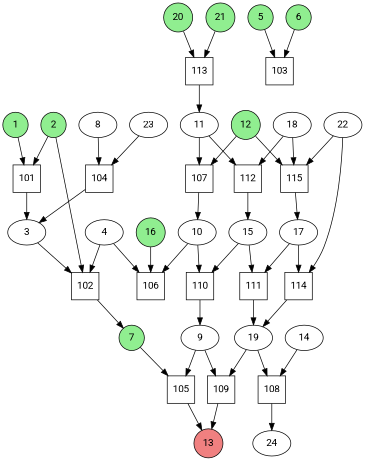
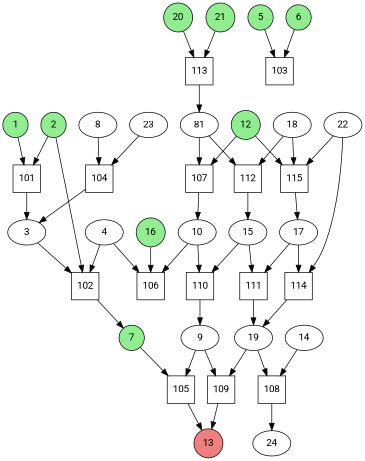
  digraph {
    fontname=Roboto
    node [fillcolor=white fontname=Roboto shape=square style=filled]
    edge [color=black fontname=Roboto]
    n1 [label=101]
    n2 [label=3 shape=ellipse]
    n3 [label=102]
    n4 [fillcolor=lightgreen label=1 shape=circle]
    n5 [fillcolor=lightgreen label=2 shape=circle]
    n6 [fillcolor=lightgreen label=7 shape=circle]
    n7 [label=105]
    n8 [label=4 shape=ellipse]
    n9 [label=106]
    n10 [fillcolor=lightcoral label=13 shape=circle]
    n11 [label=103]
    n12 [fillcolor=lightgreen label=5 shape=circle]
    n13 [fillcolor=lightgreen label=6 shape=circle]
    n14 [label=104]
    n15 [label=8 shape=ellipse]
    n16 [label=23 shape=ellipse]
    n17 [label=9 shape=ellipse]
    n18 [label=109]
    n19 [fillcolor=lightgreen label=16 shape=circle]
    n20 [label=10 shape=ellipse]
    n21 [label=110]
    n22 [label=107]
-   n23 [label=11 shape=ellipse]
+   n23 [label=81 shape=ellipse]
    n24 [label=112]
    n25 [label=15 shape=ellipse]
    n26 [fillcolor=lightgreen label=12 shape=circle]
    n27 [label=115]
    n28 [label=17 shape=ellipse]
    n29 [label=108]
    n30 [label=24 shape=ellipse]
    n31 [label=19 shape=ellipse]
    n32 [label=14 shape=ellipse]
    n33 [label=111]
    n34 [label=114]
    n35 [label=18 shape=ellipse]
    n36 [label=113]
    n37 [fillcolor=lightgreen label=20 shape=circle]
    n38 [fillcolor=lightgreen label=21 shape=circle]
    n39 [label=22 shape=ellipse]
    n1 -> n2
    n2 -> n3
    n3 -> n6
    n4 -> n1
    n5 -> n1
    n5 -> n3
    n6 -> n7
    n7 -> n10
    n8 -> n3
    n8 -> n9
    n12 -> n11
    n13 -> n11
    n14 -> n2
    n15 -> n14
    n16 -> n14
    n17 -> n7
    n17 -> n18
    n18 -> n10
    n19 -> n9
    n20 -> n9
    n20 -> n21
    n21 -> n17
    n22 -> n20
    n23 -> n22
    n23 -> n24
    n24 -> n25
    n25 -> n21
    n25 -> n33
    n26 -> n22
    n26 -> n27
    n27 -> n28
    n28 -> n33
    n28 -> n34
    n29 -> n30
    n31 -> n18
    n31 -> n29
    n32 -> n29
    n33 -> n31
    n34 -> n31
    n35 -> n24
    n35 -> n27
    n36 -> n23
    n37 -> n36
    n38 -> n36
    n39 -> n27
    n39 -> n34
  }
